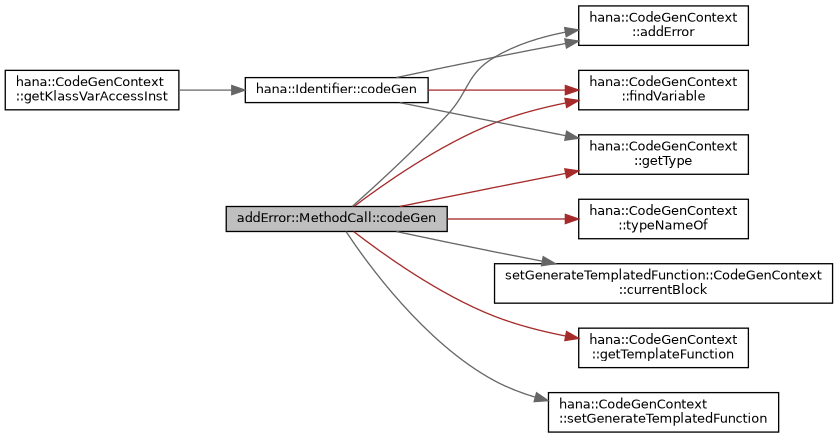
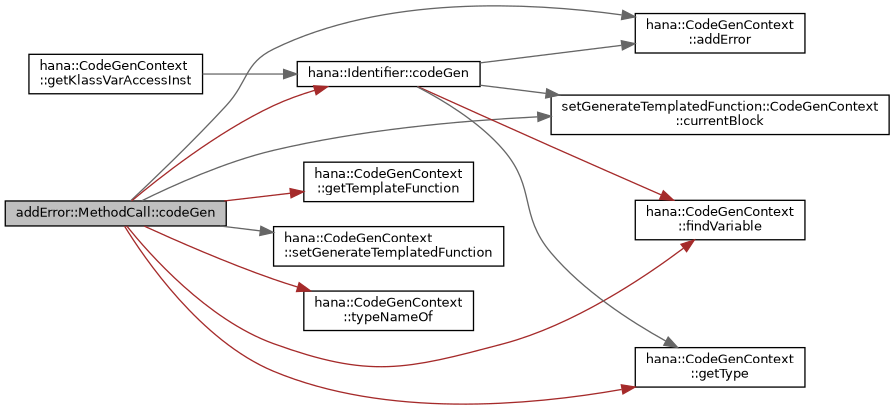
  digraph {
    rankdir=LR
    node [color=black fillcolor=white fontname=Helvetica fontsize=10 shape=record style=filled]
    edge [color=gray40 fontname=Helvetica fontsize=10 labelfontname=Helvetica labelfontsize=10 style=solid]
    n1 [fillcolor=grey75 fontcolor=black height=0.2 label="addError::MethodCall::codeGen" width=0.4]
    n2 [height=0.2 label="hana::CodeGenContext\l::addError" width=0.4]
    n3 [height=0.2 label="hana::Identifier::codeGen" width=0.4]
    n4 [height=0.2 label="setGenerateTemplatedFunction::CodeGenContext\l::currentBlock" width=0.4]
    n5 [height=0.2 label="hana::CodeGenContext\l::findVariable" width=0.4]
    n6 [height=0.2 label="hana::CodeGenContext\l::getType" width=0.4]
    n7 [height=0.2 label="hana::CodeGenContext\l::getTemplateFunction" width=0.4]
    n8 [height=0.2 label="hana::CodeGenContext\l::setGenerateTemplatedFunction" width=0.4]
    n9 [height=0.2 label="hana::CodeGenContext\l::typeNameOf" width=0.4]
    n10 [height=0.2 label="hana::CodeGenContext\l::getKlassVarAccessInst" width=0.4]
    n1 -> n2
+   n1 -> n3 [color=brown]
    n1 -> n4
    n1 -> n5 [color=brown]
    n1 -> n6 [color=brown]
    n1 -> n7 [color=brown]
    n1 -> n8
    n1 -> n9 [color=brown]
    n3 -> n2
+   n3 -> n4
    n3 -> n5 [color=brown]
    n3 -> n6
    n10 -> n3
  }
